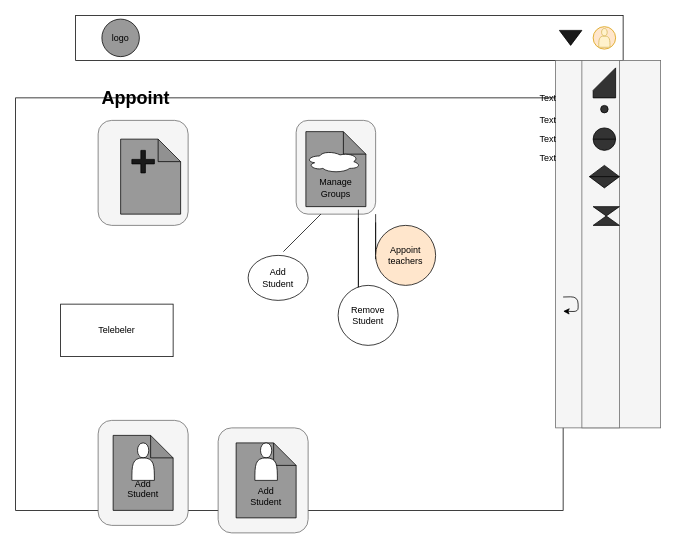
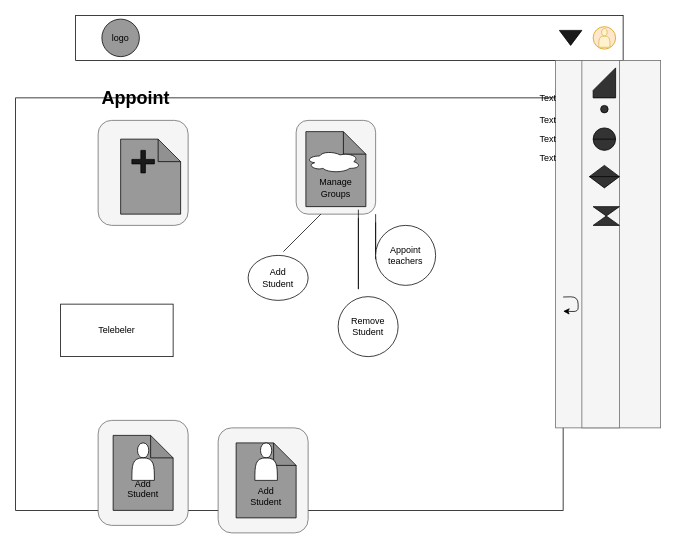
  <mxCell id="0" />
  <mxCell id="1" parent="0" />
  <mxCell id="2" value="" style="rounded=0;whiteSpace=wrap;html=1;" parent="1" vertex="1"><mxGeometry x="20" y="130" width="730" height="550" as="geometry" /></mxCell>
  <mxCell id="3" value="" style="rounded=0;whiteSpace=wrap;html=1;" parent="1" vertex="1"><mxGeometry width="730" height="60" as="geometry" x="100" y="20" /></mxCell>
  <mxCell id="4" value="logo" style="ellipse;whiteSpace=wrap;html=1;aspect=fixed;fillColor=#999999;" parent="1" vertex="1"><mxGeometry x="135" y="25" width="50" height="50" as="geometry" /></mxCell>
  <mxCell id="5" value="" style="ellipse;whiteSpace=wrap;html=1;aspect=fixed;fillColor=#ffe6cc;strokeColor=#d79b00;" parent="1" vertex="1"><mxGeometry x="790" y="35" width="30" height="30" as="geometry" /></mxCell>
  <mxCell id="6" value="" style="triangle;whiteSpace=wrap;html=1;fillColor=#1A1A1A;rotation=-90;direction=west;" parent="1" vertex="1"><mxGeometry x="750" y="35" width="20" height="30" as="geometry" /></mxCell>
  <mxCell id="7" value="" style="rounded=0;whiteSpace=wrap;html=1;fillColor=#f5f5f5;strokeColor=#666666;fontColor=#333333;" parent="1" vertex="1"><mxGeometry x="740" y="80" width="140" height="490" as="geometry" /></mxCell>
  <mxCell id="8" value="" style="rounded=0;whiteSpace=wrap;html=1;fillColor=#f5f5f5;strokeColor=#666666;fontColor=#333333;" parent="1" vertex="1"><mxGeometry x="775" y="80" width="50" height="490" as="geometry" /></mxCell>
  <mxCell id="9" value="" style="shape=manualInput;whiteSpace=wrap;html=1;fillColor=#333333;" parent="1" vertex="1"><mxGeometry x="790" y="90" width="30" height="40" as="geometry" /></mxCell>
  <mxCell id="10" value="" style="shape=lineEllipse;perimeter=ellipsePerimeter;whiteSpace=wrap;html=1;backgroundOutline=1;fillColor=#333333;" parent="1" vertex="1"><mxGeometry x="790" y="170" width="30" height="30" as="geometry" /></mxCell>
  <mxCell id="11" value="" style="shape=actor;whiteSpace=wrap;html=1;fillColor=#fff2cc;strokeColor=#d6b656;" parent="1" vertex="1"><mxGeometry x="797.5" y="37.5" width="15" height="25" as="geometry" /></mxCell>
  <mxCell id="12" value="" style="shape=sortShape;perimeter=rhombusPerimeter;whiteSpace=wrap;html=1;fillColor=#333333;" parent="1" vertex="1"><mxGeometry x="785" y="220" width="40" height="30" as="geometry" /></mxCell>
  <mxCell id="13" value="" style="shape=collate;whiteSpace=wrap;html=1;fillColor=#333333;" parent="1" vertex="1"><mxGeometry x="790" y="275" width="35" height="25" as="geometry" /></mxCell>
  <mxCell id="14" value="" style="ellipse;whiteSpace=wrap;html=1;aspect=fixed;fillColor=#333333;" parent="1" vertex="1"><mxGeometry x="800" y="140" width="10" height="10" as="geometry" /></mxCell>
  <mxCell id="15" value="&lt;h1&gt;Appoint&lt;/h1&gt;" style="text;html=1;strokeColor=none;fillColor=none;spacing=5;spacingTop=-20;whiteSpace=wrap;overflow=hidden;rounded=0;" parent="1" vertex="1"><mxGeometry x="130" y="110" width="190" height="40" as="geometry" /></mxCell>
  <mxCell id="16" value="Text" style="text;html=1;strokeColor=none;fillColor=none;align=center;verticalAlign=middle;whiteSpace=wrap;rounded=0;" parent="1" vertex="1"><mxGeometry x="710" y="120" width="40" height="20" as="geometry" /></mxCell>
  <mxCell id="17" value="Text" style="text;html=1;strokeColor=none;fillColor=none;align=center;verticalAlign=middle;whiteSpace=wrap;rounded=0;" parent="1" vertex="1"><mxGeometry x="710" y="150" width="40" height="20" as="geometry" /></mxCell>
  <mxCell id="18" value="Text" style="text;html=1;strokeColor=none;fillColor=none;align=center;verticalAlign=middle;whiteSpace=wrap;rounded=0;" parent="1" vertex="1"><mxGeometry x="710" y="175" width="40" height="20" as="geometry" /></mxCell>
  <mxCell id="19" value="Text" style="text;html=1;strokeColor=none;fillColor=none;align=center;verticalAlign=middle;whiteSpace=wrap;rounded=0;" parent="1" vertex="1"><mxGeometry x="710" y="200" width="40" height="20" as="geometry" /></mxCell>
  <mxCell id="20" value="" style="rounded=1;whiteSpace=wrap;html=1;fillColor=#f5f5f5;strokeColor=#666666;fontColor=#333333;" parent="1" vertex="1"><mxGeometry x="130" y="160" width="120" height="140" as="geometry" /></mxCell>
  <mxCell id="21" value="" style="shape=note;whiteSpace=wrap;html=1;backgroundOutline=1;darkOpacity=0.05;fillColor=#999999;" parent="1" vertex="1"><mxGeometry x="160" y="185" width="80" height="100" as="geometry" /></mxCell>
  <mxCell id="22" value="" style="shape=cross;whiteSpace=wrap;html=1;fillColor=#1A1A1A;" parent="1" vertex="1"><mxGeometry x="175" y="200" width="30" height="30" as="geometry" /></mxCell>
  <mxCell id="23" value="" style="rounded=1;whiteSpace=wrap;html=1;fillColor=#f5f5f5;strokeColor=#666666;fontColor=#333333;" vertex="1" parent="1"><mxGeometry x="394" y="160" width="106" height="125" as="geometry" /></mxCell>
  <mxCell id="24" value="Manage&lt;br&gt;groups" style="text;html=1;resizable=0;autosize=1;align=center;verticalAlign=middle;points=[];fillColor=none;strokeColor=none;rounded=0;" vertex="1" parent="1"><mxGeometry x="417" y="240" width="60" height="30" as="geometry" /></mxCell>
  <mxCell id="25" value="Telebeler" style="rounded=0;whiteSpace=wrap;html=1;" vertex="1" parent="1"><mxGeometry x="80" y="405" width="150" height="70" as="geometry" /></mxCell>
  <mxCell id="26" value="" style="rounded=1;whiteSpace=wrap;html=1;fillColor=#f5f5f5;strokeColor=#666666;fontColor=#333333;" vertex="1" parent="1"><mxGeometry x="130" y="560" width="120" height="140" as="geometry" /></mxCell>
  <mxCell id="27" value="&lt;br&gt;&lt;br&gt;&lt;br&gt;Add&lt;br&gt;Student" style="shape=note;whiteSpace=wrap;html=1;backgroundOutline=1;darkOpacity=0.05;fillColor=#999999;" vertex="1" parent="1"><mxGeometry x="150" y="580" width="80" height="100" as="geometry" /></mxCell>
  <mxCell id="28" value="" style="shape=actor;whiteSpace=wrap;html=1;" vertex="1" parent="1"><mxGeometry x="175" y="590" width="30" height="50" as="geometry" /></mxCell>
  <mxCell id="29" value="" style="shape=note;whiteSpace=wrap;html=1;backgroundOutline=1;darkOpacity=0.05;fillColor=#999999;" vertex="1" parent="1"><mxGeometry x="407" y="175" width="80" height="100" as="geometry" /></mxCell>
  <mxCell id="30" value="" style="ellipse;shape=cloud;whiteSpace=wrap;html=1;" vertex="1" parent="1"><mxGeometry x="407" y="200" width="73" height="30" as="geometry" /></mxCell>
  <mxCell id="31" value="Manage&lt;br&gt;Groups&lt;br&gt;" style="text;html=1;strokeColor=none;fillColor=none;align=center;verticalAlign=middle;whiteSpace=wrap;rounded=0;" vertex="1" parent="1"><mxGeometry x="427" y="245" width="40" height="10" as="geometry" /></mxCell>
  <mxCell id="32" value="" style="endArrow=classic;html=1;" edge="1" parent="1" source="2" target="2"><mxGeometry width="50" height="50" relative="1" as="geometry"><mxPoint x="480" y="360" as="sourcePoint" /><mxPoint x="530" y="310" as="targetPoint" /></mxGeometry></mxCell>
  <mxCell id="33" value="" style="endArrow=none;html=1;" edge="1" parent="1"><mxGeometry width="50" height="50" relative="1" as="geometry"><mxPoint x="377" y="335" as="sourcePoint" /><mxPoint x="427" y="285" as="targetPoint" /></mxGeometry></mxCell>
  <mxCell id="34" value="Add&lt;br&gt;Student" style="ellipse;whiteSpace=wrap;html=1;" vertex="1" parent="1"><mxGeometry x="330" y="340" width="80" height="60" as="geometry" /></mxCell>
  <mxCell id="35" value="" style="endArrow=none;html=1;" edge="1" parent="1"><mxGeometry width="50" height="50" relative="1" as="geometry"><mxPoint x="477" y="279" as="sourcePoint" /><mxPoint x="477" y="290" as="targetPoint" /><Array as="points"><mxPoint x="477" y="279" /><mxPoint x="477" y="390" /></Array></mxGeometry></mxCell>
- <mxCell id="36" value="Remove&lt;br&gt;Student" style="ellipse;whiteSpace=wrap;html=1;aspect=fixed;" vertex="1" parent="1"><mxGeometry x="450" y="380" width="80" height="80" as="geometry" /></mxCell>
+ <mxCell id="36" value="Remove&lt;br&gt;Student" style="ellipse;whiteSpace=wrap;html=1;aspect=fixed;" vertex="1" parent="1"><mxGeometry x="450" y="395" width="80" height="80" as="geometry" /></mxCell>
  <mxCell id="37" value="" style="endArrow=none;html=1;" edge="1" parent="1"><mxGeometry width="50" height="50" relative="1" as="geometry"><mxPoint x="500" y="285" as="sourcePoint" /><mxPoint x="500" y="296" as="targetPoint" /><Array as="points"><mxPoint x="500" y="285" /><mxPoint x="500" y="350" /></Array></mxGeometry></mxCell>
- <mxCell id="38" value="Appoint&lt;br&gt;teachers" style="ellipse;whiteSpace=wrap;html=1;aspect=fixed;fillColor=#ffe6cc;" vertex="1" parent="1"><mxGeometry x="500" y="300" width="80" height="80" as="geometry" /></mxCell>
+ <mxCell id="38" value="Appoint&lt;br&gt;teachers" style="ellipse;whiteSpace=wrap;html=1;aspect=fixed;" vertex="1" parent="1"><mxGeometry x="500" y="300" width="80" height="80" as="geometry" /></mxCell>
  <mxCell id="39" value="" style="rounded=1;whiteSpace=wrap;html=1;fillColor=#f5f5f5;strokeColor=#666666;fontColor=#333333;" vertex="1" parent="1"><mxGeometry x="290" y="570" width="120" height="140" as="geometry" /></mxCell>
  <mxCell id="40" style="edgeStyle=elbowEdgeStyle;rounded=0;orthogonalLoop=1;jettySize=auto;html=1;exitX=0.75;exitY=0.25;exitDx=0;exitDy=0;exitPerimeter=0;" edge="1" parent="1" source="42" target="2"><mxGeometry relative="1" as="geometry" /></mxCell>
  <mxCell id="41" value="&lt;br&gt;&lt;br&gt;&lt;br&gt;Add&lt;br&gt;Student" style="shape=note;whiteSpace=wrap;html=1;backgroundOutline=1;darkOpacity=0.05;fillColor=#999999;" vertex="1" parent="1"><mxGeometry x="314" y="590" width="80" height="100" as="geometry" /></mxCell>
  <mxCell id="42" value="" style="shape=actor;whiteSpace=wrap;html=1;" vertex="1" parent="1"><mxGeometry x="339" y="590" width="30" height="50" as="geometry" /></mxCell>
